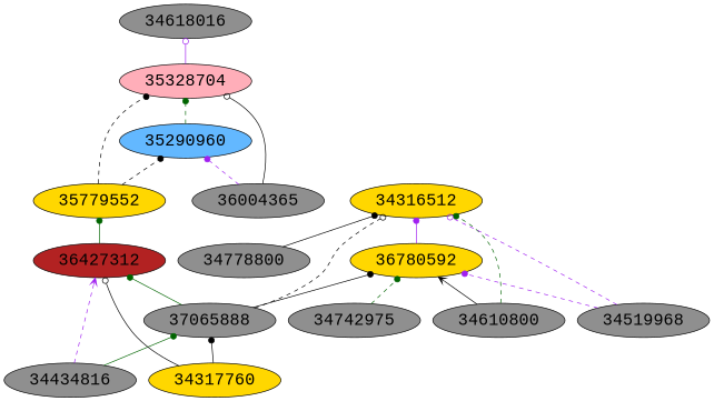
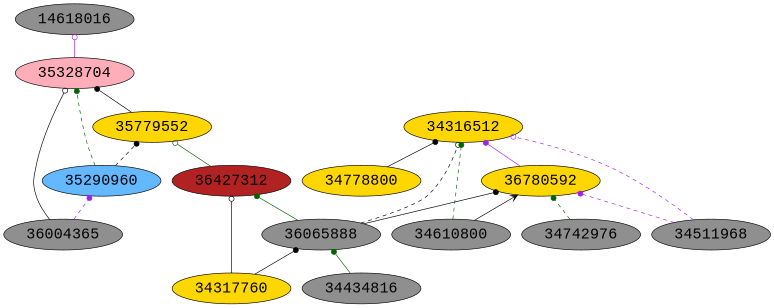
  digraph {
    fontname="Liberation Mono"
    fontsize=24
    rankdir=BT
    node [fillcolor=grey56 fontname="Liberation Mono" fontsize=24 shape=ellipse style=filled]
    edge [arrowhead=dot color=black constraint=true fontname="Liberation Mono" style=solid]
    36427312 [fillcolor=firebrick]
-   36065888 [label=37065888]
+   36065888
    34434816
    34317760 [fillcolor=gold]
    35328704 [fillcolor=lightpink1]
    35290960 [fillcolor=steelblue1]
    35779552 [fillcolor=gold]
    n8 [label=36004365]
-   34618016
+   34618016 [label=14618016]
    34316512 [fillcolor=gold]
    36780592 [fillcolor=gold]
    34610800
-   34778800
-   34742976 [label=34742975]
-   34511968 [label=34519968]
+   34778800 [fillcolor=gold]
+   34742976
+   34511968
    subgraph sub_1 {
      subgraph sub_2 {
        36427312
        36065888
        34434816
        34317760
      }
      subgraph sub_3 {
        35328704
        35290960
        35779552
        n8
      }
      subgraph sub_4 {
        34618016
      }
      subgraph sub_5 {
        34316512
        36780592
        34610800
        34778800
        34742976
        34511968
      }
    }
-   36427312 -> 35779552 [color=darkgreen]
+   36427312 -> 35779552 [arrowhead=odot color=darkgreen]
    36065888 -> 36427312 [color=darkgreen]
    36065888 -> 34316512 [arrowhead=odot style=dashed]
    36065888 -> 36780592
-   34434816 -> 36427312 [arrowhead=vee color=purple style=dashed]
    34434816 -> 36065888 [color=darkgreen]
    34317760 -> 36427312 [arrowhead=odot]
    34317760 -> 36065888
    35328704 -> 34618016 [arrowhead=odot color=purple]
    35290960 -> 35328704 [color=darkgreen style=dashed]
-   35779552 -> 35328704 [style=dashed]
-   35779552 -> 35290960 [style=dashed]
+   35779552 -> 35328704
+   35290960 -> 35779552 [style=dashed]
    n8 -> 35328704 [arrowhead=odot]
    n8 -> 35290960 [color=purple style=dashed]
    36780592 -> 34316512 [color=purple]
    34610800 -> 34316512 [color=darkgreen style=dashed]
    34610800 -> 36780592 [arrowhead=vee]
    34778800 -> 34316512
    34742976 -> 36780592 [color=darkgreen style=dashed]
    34511968 -> 34316512 [arrowhead=odot color=purple style=dashed]
    34511968 -> 36780592 [color=purple style=dashed]
  }
